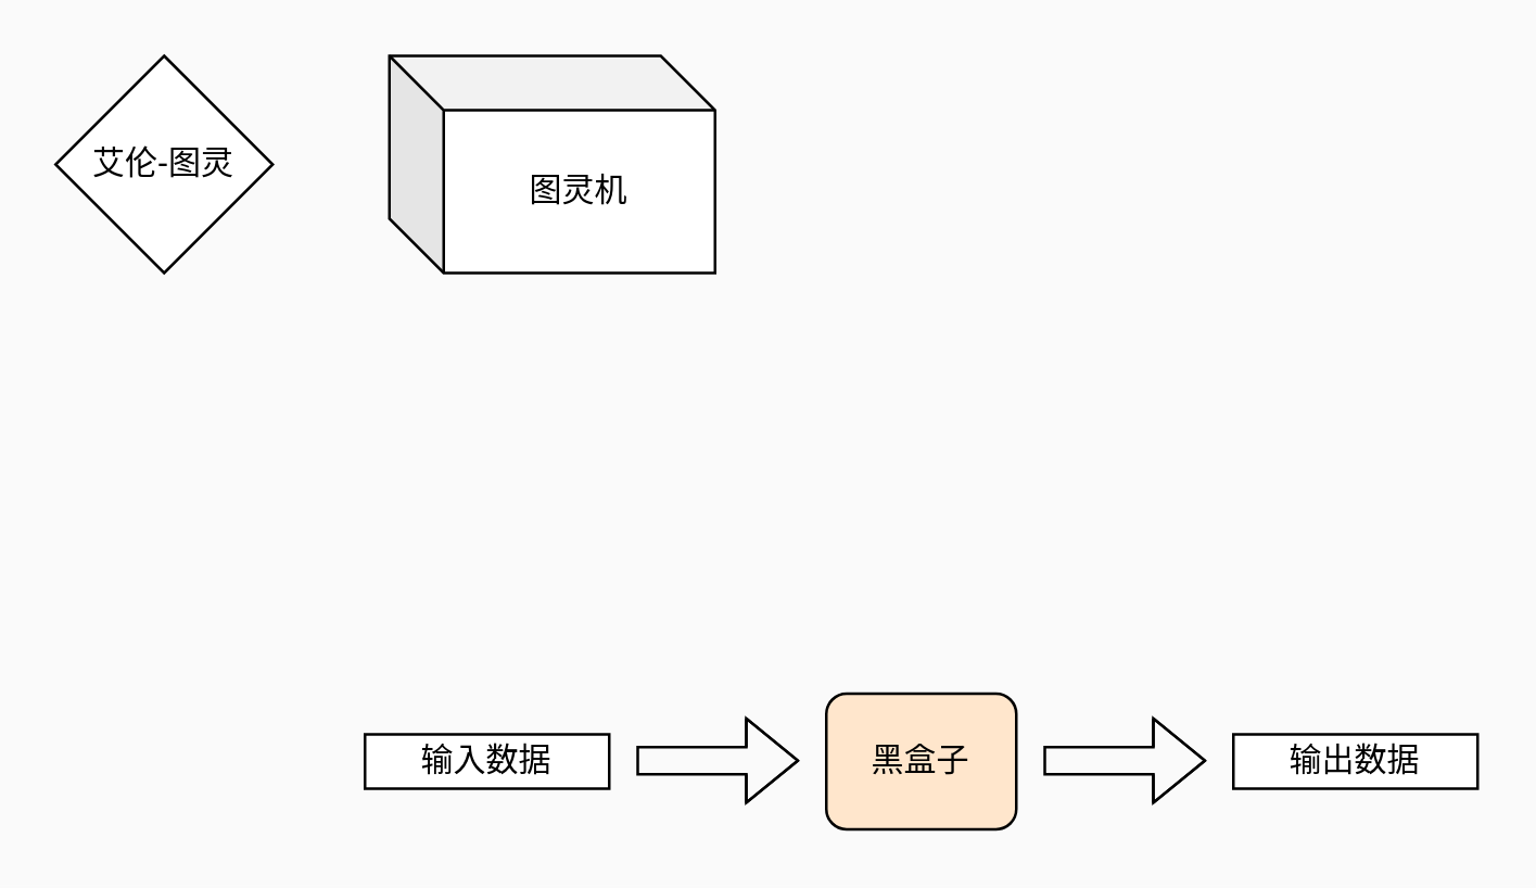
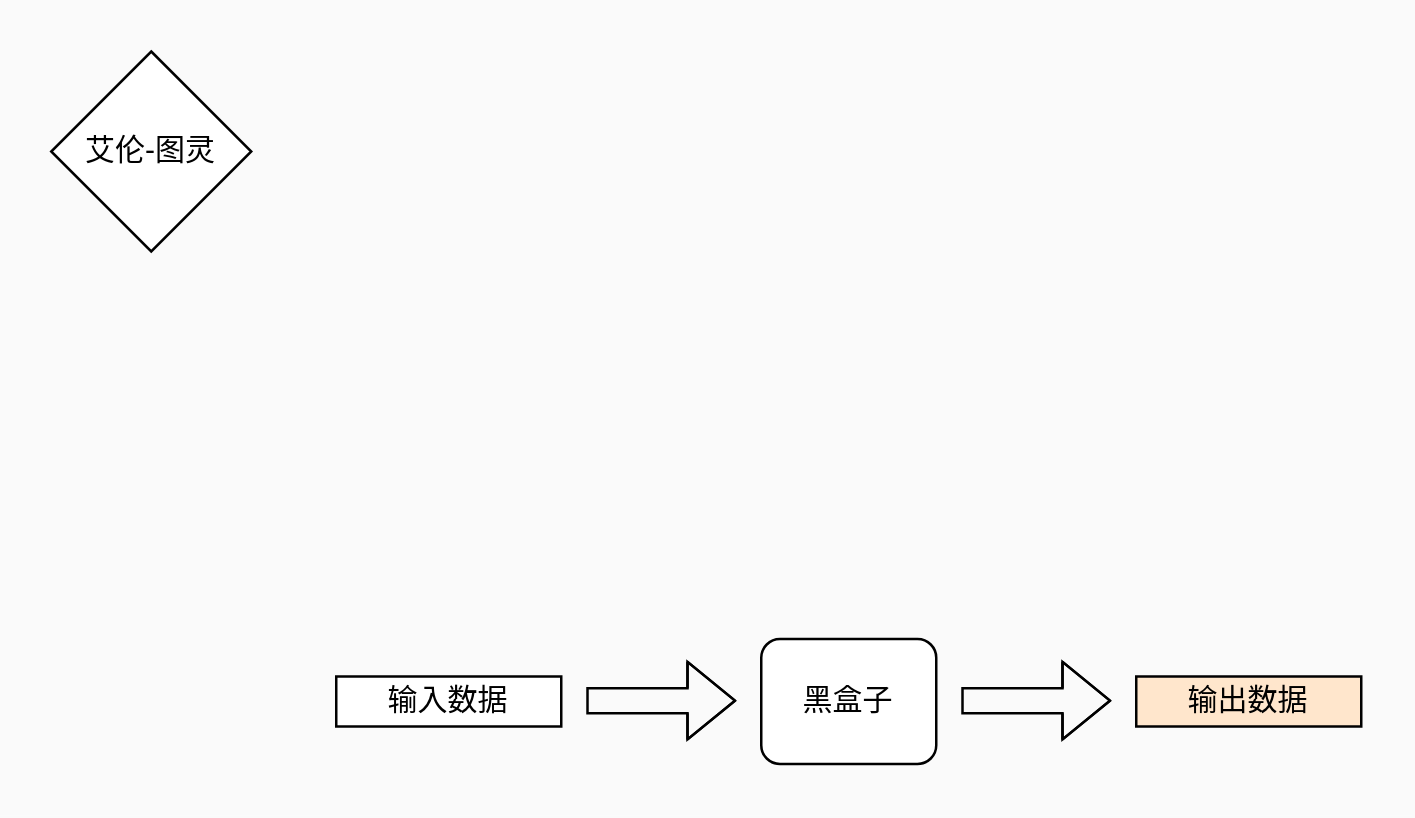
  <mxCell id="0" />
  <mxCell id="1" parent="0" />
- <mxCell id="2" value="黑盒子" style="rounded=1;whiteSpace=wrap;html=1;fillColor=#ffe6cc;" vertex="1" parent="1"><mxGeometry x="304" y="255" width="70" height="50" as="geometry" /></mxCell>
+ <mxCell id="2" value="黑盒子" style="rounded=1;whiteSpace=wrap;html=1;" vertex="1" parent="1"><mxGeometry x="304" y="255" width="70" height="50" as="geometry" /></mxCell>
  <mxCell id="3" value="输入数据" style="rounded=0;whiteSpace=wrap;html=1;" vertex="1" parent="1"><mxGeometry x="134" y="270" width="90" height="20" as="geometry" /></mxCell>
- <mxCell id="4" value="输出数据" style="rounded=0;whiteSpace=wrap;html=1;" vertex="1" parent="1"><mxGeometry x="454" y="270" width="90" height="20" as="geometry" /></mxCell>
+ <mxCell id="4" value="输出数据" style="rounded=0;whiteSpace=wrap;html=1;fillColor=#ffe6cc;" vertex="1" parent="1"><mxGeometry x="454" y="270" width="90" height="20" as="geometry" /></mxCell>
  <mxCell id="5" value="" style="shape=flexArrow;endArrow=classic;html=1;rounded=0;" edge="1" parent="1"><mxGeometry width="50" height="50" relative="1" as="geometry"><mxPoint x="234" y="279.66" as="sourcePoint" /><mxPoint x="294" y="279.66" as="targetPoint" /><Array as="points"><mxPoint x="254" y="279.66" /><mxPoint x="274" y="279.66" /></Array></mxGeometry></mxCell>
  <mxCell id="6" value="" style="shape=flexArrow;endArrow=classic;html=1;rounded=0;" edge="1" parent="1"><mxGeometry width="50" height="50" relative="1" as="geometry"><mxPoint x="384" y="279.66" as="sourcePoint" /><mxPoint x="444" y="279.66" as="targetPoint" /><Array as="points"><mxPoint x="404" y="279.66" /><mxPoint x="424" y="279.66" /></Array></mxGeometry></mxCell>
  <mxCell id="7" value="艾伦-图灵" style="rhombus;whiteSpace=wrap;html=1;aspect=fixed;" vertex="1" parent="1"><mxGeometry x="20" y="20" width="80" height="80" as="geometry" /></mxCell>
- <mxCell id="8" value="图灵机" style="shape=cube;whiteSpace=wrap;html=1;boundedLbl=1;backgroundOutline=1;darkOpacity=0.05;darkOpacity2=0.1;" vertex="1" parent="1"><mxGeometry x="143" y="20" width="120" height="80" as="geometry" /></mxCell>
